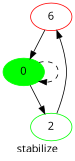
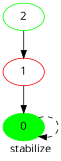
  digraph {
    fontname="Open Sans"
    label=stabilize
    node [color=green fontname="Open Sans"]
    edge [fontname="Open Sans" style=filled]
-   1 [color=red label=6]
+   1 [color=red]
    2
    0 [style=filled]
    1 -> 0
    2 -> 1
-   0 -> 2
    0 -> 0 [style=dashed]
  }
